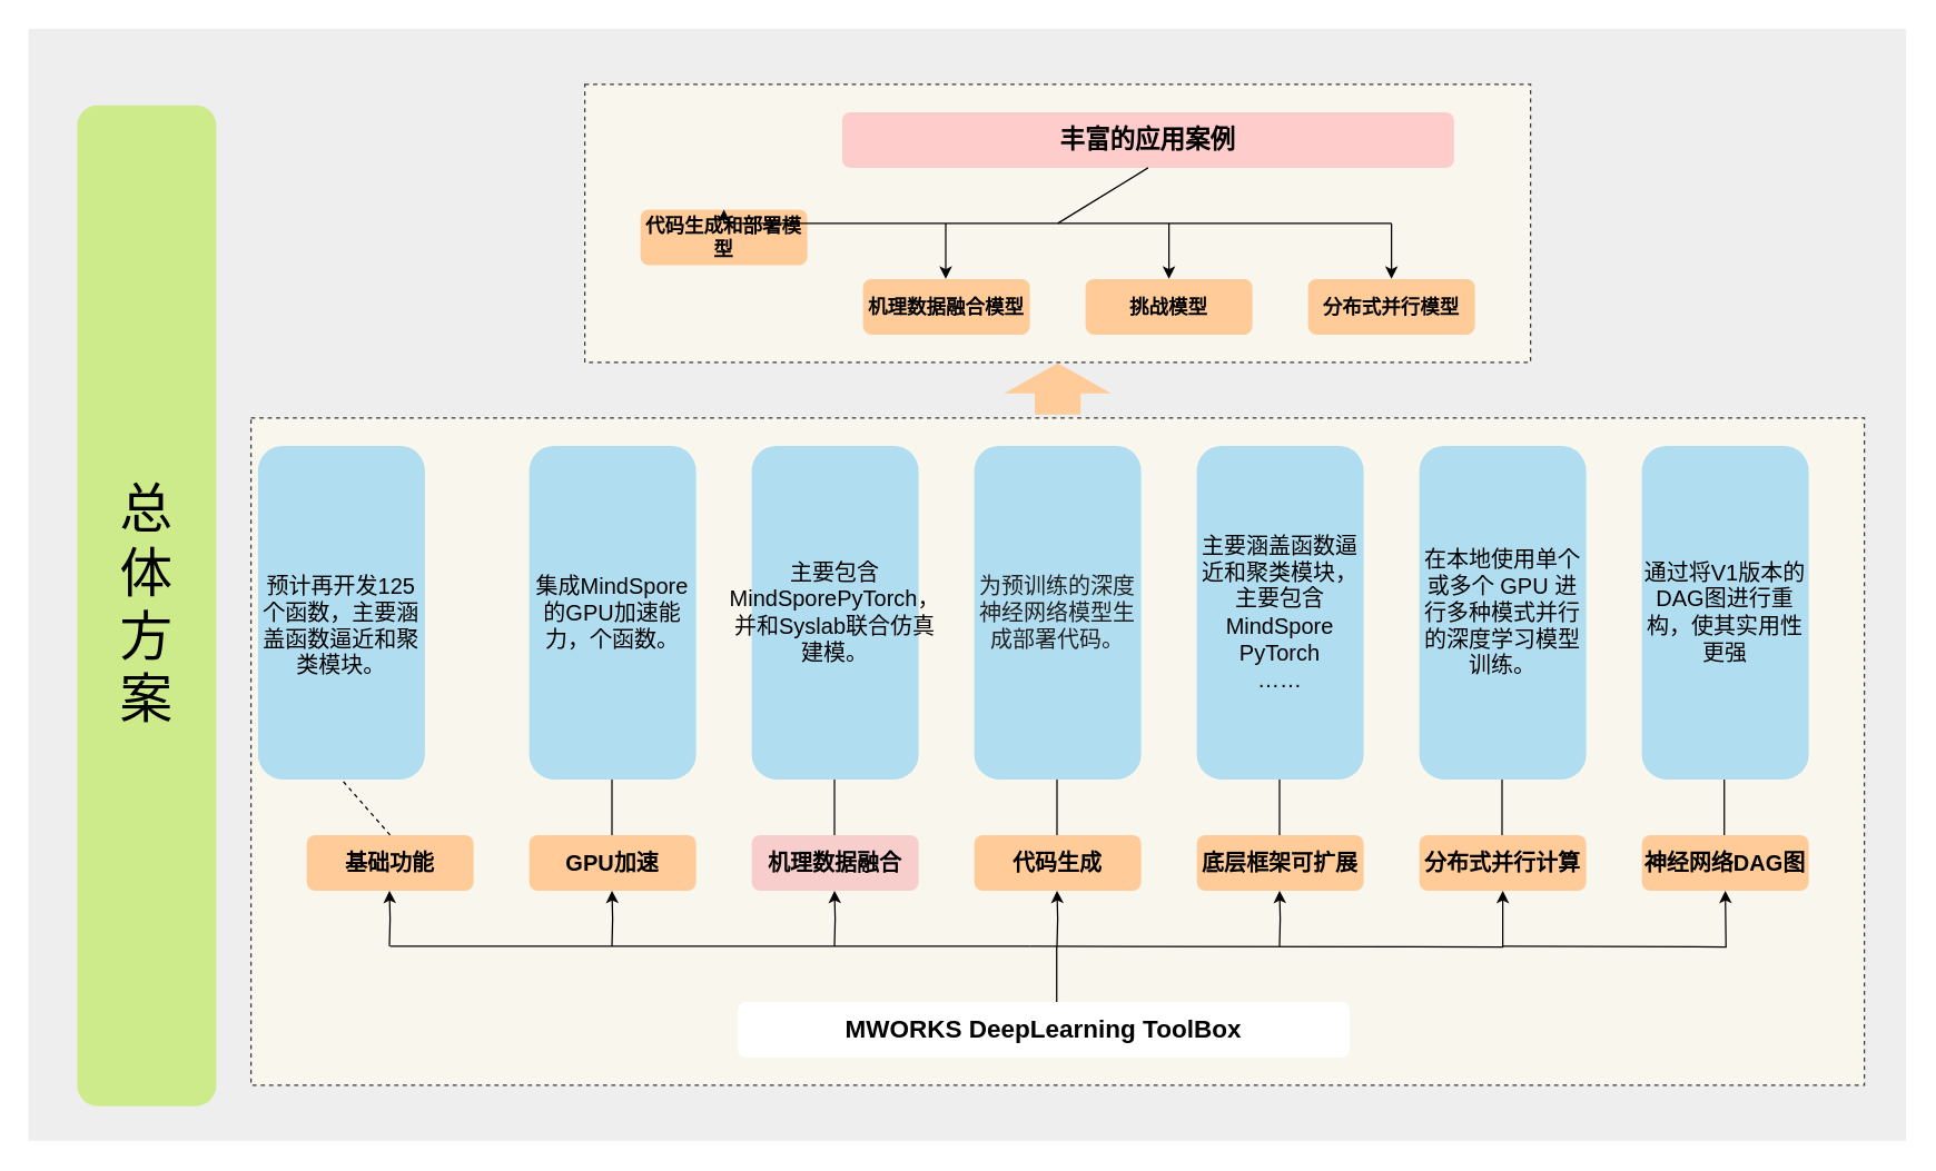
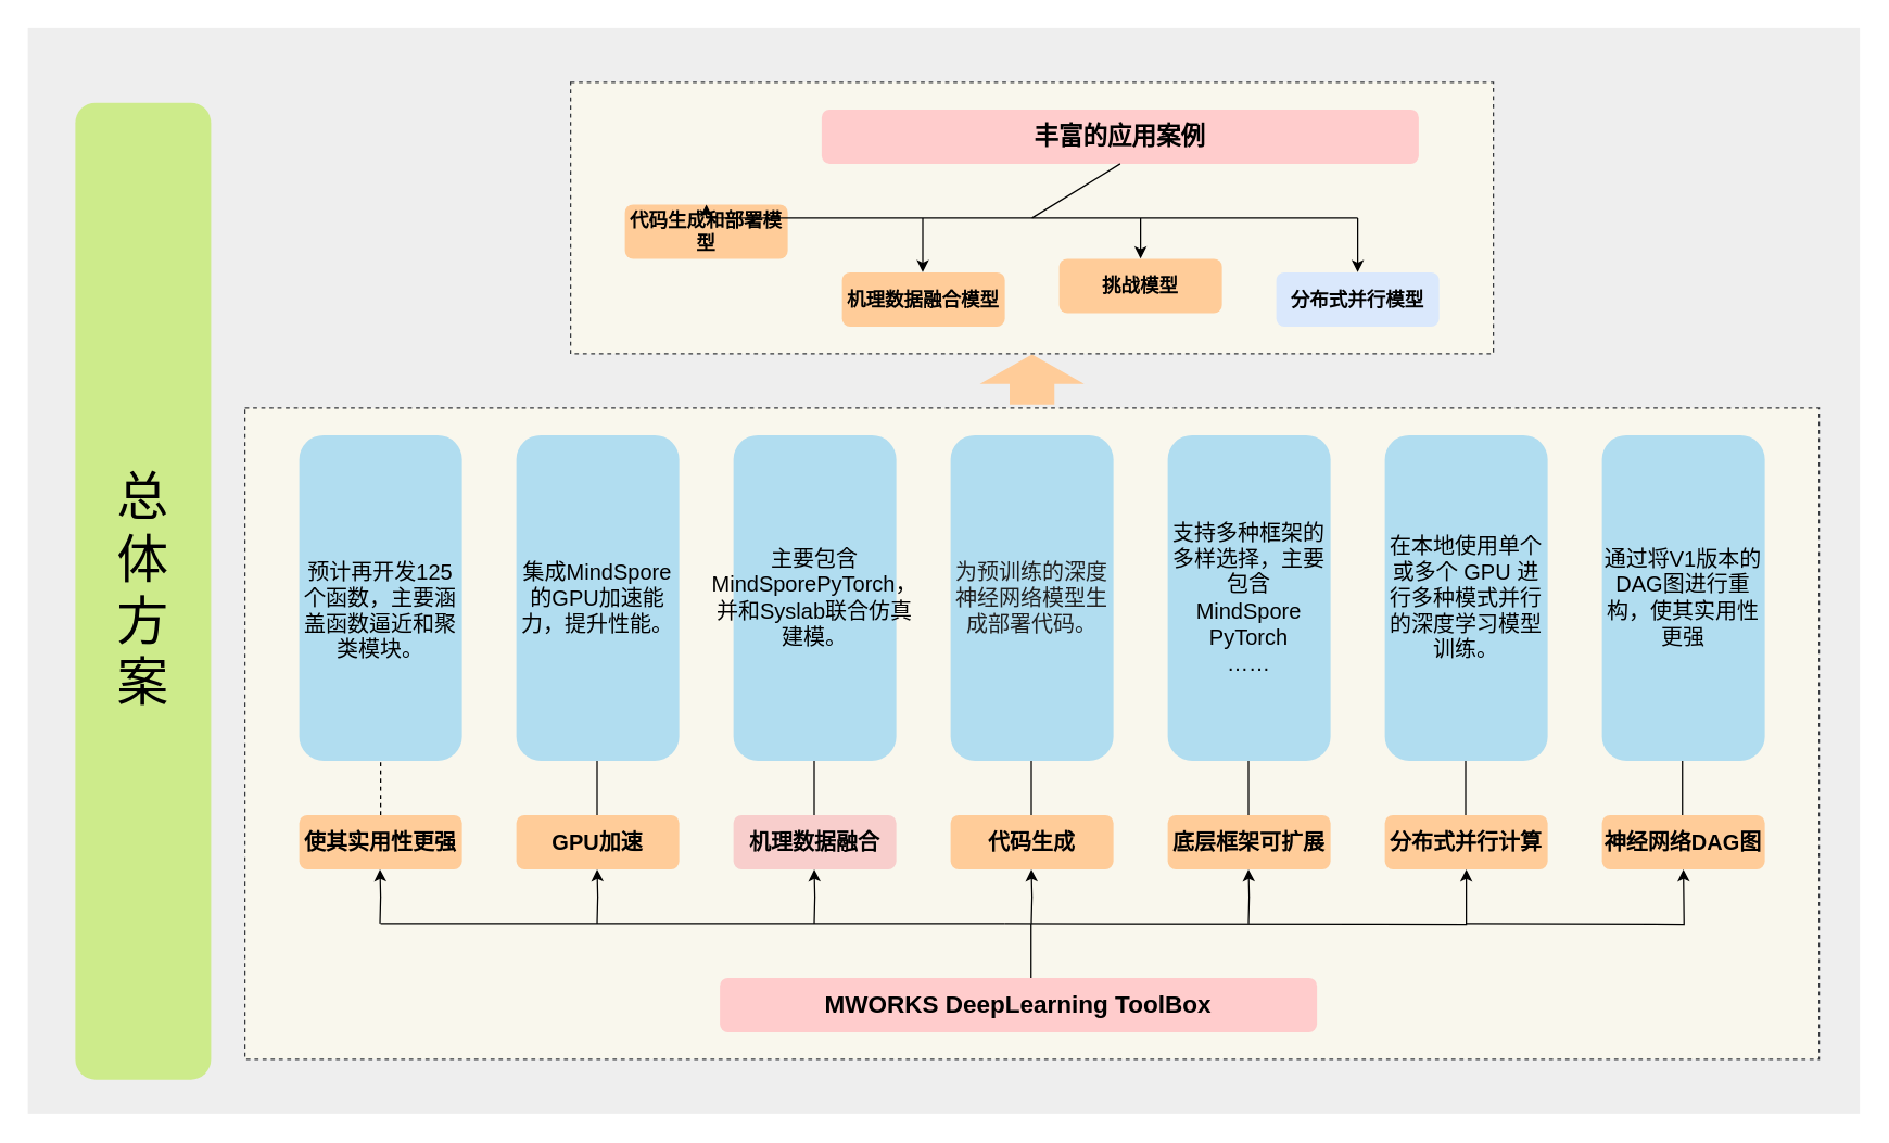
  <mxCell id="0" />
  <mxCell id="1" parent="0" />
  <mxCell id="2" value="" style="rounded=0;whiteSpace=wrap;html=1;strokeWidth=1;fillColor=#eeeeee;strokeColor=none;" parent="1" vertex="1"><mxGeometry x="20" y="20" width="1350" height="800" as="geometry" /></mxCell>
  <mxCell id="3" value="" style="rounded=0;whiteSpace=wrap;html=1;dashed=1;fillColor=#f9f7ed;strokeColor=#36393d;" parent="1" vertex="1"><mxGeometry x="180" y="300" width="1160" height="480" as="geometry" /></mxCell>
- <mxCell id="4" value="&lt;b&gt;MWORKS DeepLearning ToolBox&lt;/b&gt;" style="rounded=1;whiteSpace=wrap;html=1;fontSize=18;fillColor=#ffffff;strokeColor=none;" parent="1" vertex="1"><mxGeometry x="530" y="720" width="440" height="40" as="geometry" /></mxCell>
- <mxCell id="5" value="基础功能" style="rounded=1;whiteSpace=wrap;html=1;fontSize=16;fillColor=#ffcc99;strokeColor=none;fontStyle=1" parent="1" vertex="1"><mxGeometry x="220" y="600" width="120" height="40" as="geometry" /></mxCell>
+ <mxCell id="4" value="&lt;b&gt;MWORKS DeepLearning ToolBox&lt;/b&gt;" style="rounded=1;whiteSpace=wrap;html=1;fontSize=18;fillColor=#ffcccc;strokeColor=none;" parent="1" vertex="1"><mxGeometry x="530" y="720" width="440" height="40" as="geometry" /></mxCell>
+ <mxCell id="5" value="使其实用性更强" style="rounded=1;whiteSpace=wrap;html=1;fontSize=16;fillColor=#ffcc99;strokeColor=none;fontStyle=1" parent="1" vertex="1"><mxGeometry x="220" y="600" width="120" height="40" as="geometry" /></mxCell>
  <mxCell id="6" value="GPU加速" style="rounded=1;whiteSpace=wrap;html=1;fontSize=16;fillColor=#ffcc99;strokeColor=none;fontStyle=1" parent="1" vertex="1"><mxGeometry x="380" y="600" width="120" height="40" as="geometry" /></mxCell>
  <mxCell id="7" value="机理数据融合" style="rounded=1;whiteSpace=wrap;html=1;fontSize=16;fillColor=#f8cecc;strokeColor=none;fontStyle=1;" parent="1" vertex="1"><mxGeometry x="540" y="600" width="120" height="40" as="geometry" /></mxCell>
  <mxCell id="8" value="代码生成" style="rounded=1;whiteSpace=wrap;html=1;fontSize=16;fillColor=#ffcc99;strokeColor=none;fontStyle=1" parent="1" vertex="1"><mxGeometry x="700" y="600" width="120" height="40" as="geometry" /></mxCell>
  <mxCell id="9" value="底层框架可扩展" style="rounded=1;whiteSpace=wrap;html=1;fontSize=16;fillColor=#ffcc99;strokeColor=none;fontStyle=1" parent="1" vertex="1"><mxGeometry x="860" y="600" width="120" height="40" as="geometry" /></mxCell>
  <mxCell id="10" style="edgeStyle=orthogonalEdgeStyle;rounded=0;orthogonalLoop=1;jettySize=auto;html=1;" parent="1" target="11" edge="1"><mxGeometry relative="1" as="geometry"><mxPoint x="740" y="680" as="sourcePoint" /></mxGeometry></mxCell>
  <mxCell id="11" value="分布式并行计算" style="rounded=1;whiteSpace=wrap;html=1;fontSize=16;fillColor=#ffcc99;strokeColor=none;fontStyle=1" parent="1" vertex="1"><mxGeometry x="1020" y="600" width="120" height="40" as="geometry" /></mxCell>
  <mxCell id="12" value="" style="endArrow=none;html=1;" parent="1" edge="1"><mxGeometry width="50" height="50" relative="1" as="geometry"><mxPoint x="280" y="680" as="sourcePoint" /><mxPoint x="740" y="680" as="targetPoint" /><Array as="points" /></mxGeometry></mxCell>
  <mxCell id="13" style="edgeStyle=orthogonalEdgeStyle;rounded=0;orthogonalLoop=1;jettySize=auto;html=1;" parent="1" edge="1"><mxGeometry relative="1" as="geometry"><mxPoint x="279.5" y="640" as="targetPoint" /><mxPoint x="279.5" y="680" as="sourcePoint" /></mxGeometry></mxCell>
  <mxCell id="14" style="edgeStyle=orthogonalEdgeStyle;rounded=0;orthogonalLoop=1;jettySize=auto;html=1;" parent="1" edge="1"><mxGeometry relative="1" as="geometry"><mxPoint x="439.5" y="640" as="targetPoint" /><mxPoint x="439.5" y="680" as="sourcePoint" /></mxGeometry></mxCell>
  <mxCell id="15" style="edgeStyle=orthogonalEdgeStyle;rounded=0;orthogonalLoop=1;jettySize=auto;html=1;" parent="1" edge="1"><mxGeometry relative="1" as="geometry"><mxPoint x="599.5" y="640" as="targetPoint" /><mxPoint x="599.5" y="680" as="sourcePoint" /></mxGeometry></mxCell>
  <mxCell id="16" style="edgeStyle=orthogonalEdgeStyle;rounded=0;orthogonalLoop=1;jettySize=auto;html=1;" parent="1" edge="1"><mxGeometry relative="1" as="geometry"><mxPoint x="759.5" y="640" as="targetPoint" /><mxPoint x="759.5" y="680" as="sourcePoint" /></mxGeometry></mxCell>
  <mxCell id="17" style="edgeStyle=orthogonalEdgeStyle;rounded=0;orthogonalLoop=1;jettySize=auto;html=1;" parent="1" edge="1"><mxGeometry relative="1" as="geometry"><mxPoint x="919.5" y="640" as="targetPoint" /><mxPoint x="919.5" y="680" as="sourcePoint" /></mxGeometry></mxCell>
  <mxCell id="18" value="" style="endArrow=none;html=1;" parent="1" edge="1"><mxGeometry width="50" height="50" relative="1" as="geometry"><mxPoint x="759.29" y="720" as="sourcePoint" /><mxPoint x="759.29" y="680" as="targetPoint" /></mxGeometry></mxCell>
- <mxCell id="19" value="主要涵盖函数逼近和聚类模块，主要包含&lt;br style=&quot;font-size: 16px;&quot;&gt;MindSpore&lt;br style=&quot;font-size: 16px;&quot;&gt;PyTorch&lt;br style=&quot;font-size: 16px;&quot;&gt;……" style="rounded=1;whiteSpace=wrap;html=1;fontSize=16;fillColor=#b1ddf0;strokeColor=none;" parent="1" vertex="1"><mxGeometry x="860" y="320" width="120" height="240" as="geometry" /></mxCell>
- <mxCell id="20" value="&lt;br style=&quot;font-size: 16px;&quot;&gt;预计再开发125个函数，主要涵盖函数逼近和聚类模块。" style="rounded=1;whiteSpace=wrap;html=1;fontSize=16;fillColor=#b1ddf0;strokeColor=none;" parent="1" vertex="1"><mxGeometry x="185" y="320" width="120" height="240" as="geometry" /></mxCell>
- <mxCell id="21" value="集成MindSpore的GPU加速能力，个函数。" style="rounded=1;whiteSpace=wrap;html=1;fontSize=16;fillColor=#b1ddf0;strokeColor=none;" parent="1" vertex="1"><mxGeometry x="380" y="320" width="120" height="240" as="geometry" /></mxCell>
+ <mxCell id="19" value="支持多种框架的多样选择，主要包含&lt;br style=&quot;font-size: 16px;&quot;&gt;MindSpore&lt;br style=&quot;font-size: 16px;&quot;&gt;PyTorch&lt;br style=&quot;font-size: 16px;&quot;&gt;……" style="rounded=1;whiteSpace=wrap;html=1;fontSize=16;fillColor=#b1ddf0;strokeColor=none;" parent="1" vertex="1"><mxGeometry x="860" y="320" width="120" height="240" as="geometry" /></mxCell>
+ <mxCell id="20" value="&lt;br style=&quot;font-size: 16px;&quot;&gt;预计再开发125个函数，主要涵盖函数逼近和聚类模块。" style="rounded=1;whiteSpace=wrap;html=1;fontSize=16;fillColor=#b1ddf0;strokeColor=none;" parent="1" vertex="1"><mxGeometry x="220" y="320" width="120" height="240" as="geometry" /></mxCell>
+ <mxCell id="21" value="集成MindSpore的GPU加速能力，提升性能。" style="rounded=1;whiteSpace=wrap;html=1;fontSize=16;fillColor=#b1ddf0;strokeColor=none;" parent="1" vertex="1"><mxGeometry x="380" y="320" width="120" height="240" as="geometry" /></mxCell>
  <mxCell id="22" value="&lt;font style=&quot;font-size: 16px;&quot;&gt;主要包含MindSporePyTorch，并和Syslab联合仿真建模。&lt;/font&gt;" style="rounded=1;whiteSpace=wrap;html=1;fontSize=16;fillColor=#b1ddf0;strokeColor=none;" parent="1" vertex="1"><mxGeometry x="540" y="320" width="120" height="240" as="geometry" /></mxCell>
  <mxCell id="23" value="&lt;span style=&quot;color: rgb(33, 33, 33); font-family: &amp;quot;microsoft yahei&amp;quot;, &amp;quot;segoe ui&amp;quot;, arial, helvetica; font-size: 16px; white-space: normal;&quot;&gt;为预训练的深度神经网络模型生成部署代码。&lt;/span&gt;" style="rounded=1;whiteSpace=wrap;html=1;fontSize=16;fillColor=#b1ddf0;strokeColor=none;labelBackgroundColor=none;" parent="1" vertex="1"><mxGeometry x="700" y="320" width="120" height="240" as="geometry" /></mxCell>
  <mxCell id="24" value="&lt;span style=&quot;font-size: 16px; white-space: normal;&quot;&gt;在本地使用单个或多个 GPU 进行多种模式并行的深度学习模型训练。&lt;/span&gt;" style="rounded=1;whiteSpace=wrap;html=1;fillColor=#b1ddf0;strokeColor=none;labelBackgroundColor=none;fontSize=16;" parent="1" vertex="1"><mxGeometry x="1020" y="320" width="120" height="240" as="geometry" /></mxCell>
  <mxCell id="25" value="" style="endArrow=none;html=1;exitX=0.5;exitY=0;exitDx=0;exitDy=0;entryX=0.5;entryY=1;entryDx=0;entryDy=0;dashed=1;" parent="1" source="5" target="20" edge="1"><mxGeometry width="50" height="50" relative="1" as="geometry"><mxPoint x="250" y="600" as="sourcePoint" /><mxPoint x="300" y="550" as="targetPoint" /></mxGeometry></mxCell>
  <mxCell id="26" value="" style="endArrow=none;html=1;exitX=0.5;exitY=0;exitDx=0;exitDy=0;entryX=0.5;entryY=1;entryDx=0;entryDy=0;" parent="1" edge="1"><mxGeometry width="50" height="50" relative="1" as="geometry"><mxPoint x="439.5" y="600" as="sourcePoint" /><mxPoint x="439.5" y="560" as="targetPoint" /></mxGeometry></mxCell>
  <mxCell id="27" value="" style="endArrow=none;html=1;exitX=0.5;exitY=0;exitDx=0;exitDy=0;entryX=0.5;entryY=1;entryDx=0;entryDy=0;" parent="1" edge="1"><mxGeometry width="50" height="50" relative="1" as="geometry"><mxPoint x="599.5" y="600" as="sourcePoint" /><mxPoint x="599.5" y="560" as="targetPoint" /></mxGeometry></mxCell>
  <mxCell id="28" value="" style="endArrow=none;html=1;exitX=0.5;exitY=0;exitDx=0;exitDy=0;entryX=0.5;entryY=1;entryDx=0;entryDy=0;" parent="1" edge="1"><mxGeometry width="50" height="50" relative="1" as="geometry"><mxPoint x="759.5" y="600" as="sourcePoint" /><mxPoint x="759.5" y="560" as="targetPoint" /></mxGeometry></mxCell>
  <mxCell id="29" value="" style="endArrow=none;html=1;exitX=0.5;exitY=0;exitDx=0;exitDy=0;entryX=0.5;entryY=1;entryDx=0;entryDy=0;" parent="1" edge="1"><mxGeometry width="50" height="50" relative="1" as="geometry"><mxPoint x="919.5" y="600" as="sourcePoint" /><mxPoint x="919.5" y="560" as="targetPoint" /></mxGeometry></mxCell>
  <mxCell id="30" value="" style="endArrow=none;html=1;exitX=0.5;exitY=0;exitDx=0;exitDy=0;entryX=0.5;entryY=1;entryDx=0;entryDy=0;" parent="1" edge="1"><mxGeometry width="50" height="50" relative="1" as="geometry"><mxPoint x="1079.5" y="600" as="sourcePoint" /><mxPoint x="1079.5" y="560" as="targetPoint" /></mxGeometry></mxCell>
  <mxCell id="31" value="" style="shape=flexArrow;endArrow=classic;html=1;entryX=0.5;entryY=1;entryDx=0;entryDy=0;endWidth=43;endSize=6.93;width=33;fillColor=#ffcc99;strokeColor=none;" parent="1" target="37" edge="1"><mxGeometry width="50" height="50" relative="1" as="geometry"><mxPoint x="760" y="298" as="sourcePoint" /><mxPoint x="690" y="260" as="targetPoint" /></mxGeometry></mxCell>
  <mxCell id="32" value="总&lt;br&gt;体&lt;br style=&quot;font-size: 38px&quot;&gt;方&lt;br&gt;案" style="rounded=1;whiteSpace=wrap;html=1;strokeWidth=1;labelPosition=center;verticalLabelPosition=middle;align=center;verticalAlign=middle;labelBackgroundColor=none;fontSize=38;fillColor=#cdeb8b;strokeColor=none;" parent="1" vertex="1"><mxGeometry x="55" y="75" width="100" height="720" as="geometry" /></mxCell>
  <mxCell id="33" value="&lt;span style=&quot;font-size: 16px; white-space: normal;&quot;&gt;通过将V1版本的DAG图进行重构，使其实用性更强&lt;/span&gt;" style="rounded=1;whiteSpace=wrap;html=1;fillColor=#b1ddf0;strokeColor=none;labelBackgroundColor=none;fontSize=16;" vertex="1" parent="1"><mxGeometry x="1180" y="320" width="120" height="240" as="geometry" /></mxCell>
  <mxCell id="34" value="神经网络DAG图" style="rounded=1;whiteSpace=wrap;html=1;fontSize=16;fillColor=#ffcc99;strokeColor=none;fontStyle=1" vertex="1" parent="1"><mxGeometry x="1180" y="600" width="120" height="40" as="geometry" /></mxCell>
  <mxCell id="35" value="" style="endArrow=none;html=1;exitX=0.5;exitY=0;exitDx=0;exitDy=0;entryX=0.5;entryY=1;entryDx=0;entryDy=0;" edge="1" parent="1"><mxGeometry width="50" height="50" relative="1" as="geometry"><mxPoint x="1239.29" y="600" as="sourcePoint" /><mxPoint x="1239.29" y="560" as="targetPoint" /></mxGeometry></mxCell>
  <mxCell id="36" style="edgeStyle=orthogonalEdgeStyle;rounded=0;orthogonalLoop=1;jettySize=auto;html=1;" edge="1" parent="1"><mxGeometry relative="1" as="geometry"><mxPoint x="1080" y="680" as="sourcePoint" /><mxPoint x="1240" y="640" as="targetPoint" /></mxGeometry></mxCell>
  <mxCell id="37" value="" style="rounded=0;whiteSpace=wrap;html=1;dashed=1;fillColor=#f9f7ed;strokeColor=#36393d;" parent="1" vertex="1"><mxGeometry x="420" width="680" height="200" as="geometry" y="60" /></mxCell>
  <mxCell id="38" value="&lt;b&gt;丰富的应用案例&lt;/b&gt;" style="rounded=1;whiteSpace=wrap;html=1;fontSize=18;fillColor=#ffcccc;strokeColor=none;" parent="1" vertex="1"><mxGeometry x="605" y="80" width="440" height="40" as="geometry" /></mxCell>
  <mxCell id="39" value="代码生成和部署模型" style="rounded=1;whiteSpace=wrap;html=1;fontSize=14;fillColor=#ffcc99;strokeColor=none;fontStyle=1" parent="1" vertex="1"><mxGeometry x="460" y="150" width="120" height="40" as="geometry" /></mxCell>
  <mxCell id="40" value="机理数据融合模型" style="rounded=1;whiteSpace=wrap;html=1;fontSize=14;fillColor=#ffcc99;strokeColor=none;fontStyle=1" parent="1" vertex="1"><mxGeometry x="620" y="200" width="120" height="40" as="geometry" /></mxCell>
- <mxCell id="41" value="挑战模型" style="rounded=1;whiteSpace=wrap;html=1;fontSize=14;fillColor=#ffcc99;strokeColor=none;fontStyle=1" parent="1" vertex="1"><mxGeometry x="780" y="200" width="120" height="40" as="geometry" /></mxCell>
- <mxCell id="42" value="分布式并行模型" style="rounded=1;whiteSpace=wrap;html=1;fontSize=14;fillColor=#ffcc99;strokeColor=none;fontStyle=1" parent="1" vertex="1"><mxGeometry x="940" y="200" width="120" height="40" as="geometry" /></mxCell>
+ <mxCell id="41" value="挑战模型" style="rounded=1;whiteSpace=wrap;html=1;fontSize=14;fillColor=#ffcc99;strokeColor=none;fontStyle=1" parent="1" vertex="1"><mxGeometry x="780" y="190" width="120" height="40" as="geometry" /></mxCell>
+ <mxCell id="42" value="分布式并行模型" style="rounded=1;whiteSpace=wrap;html=1;fontSize=14;fillColor=#dae8fc;strokeColor=none;fontStyle=1;" parent="1" vertex="1"><mxGeometry x="940" y="200" width="120" height="40" as="geometry" /></mxCell>
  <mxCell id="43" value="" style="endArrow=none;html=1;entryX=0.5;entryY=1;entryDx=0;entryDy=0;" parent="1" target="38" edge="1"><mxGeometry width="50" height="50" relative="1" as="geometry"><mxPoint x="760" y="160" as="sourcePoint" /><mxPoint x="800" y="120" as="targetPoint" /></mxGeometry></mxCell>
  <mxCell id="44" value="" style="endArrow=none;html=1;" parent="1" edge="1"><mxGeometry width="50" height="50" relative="1" as="geometry"><mxPoint x="520" y="160" as="sourcePoint" /><mxPoint x="1000" y="160" as="targetPoint" /></mxGeometry></mxCell>
  <mxCell id="45" value="" style="endArrow=classic;html=1;entryX=0.5;entryY=0;entryDx=0;entryDy=0;" parent="1" target="39" edge="1"><mxGeometry width="50" height="50" relative="1" as="geometry"><mxPoint x="520" y="160" as="sourcePoint" /><mxPoint x="570" y="160" as="targetPoint" /></mxGeometry></mxCell>
  <mxCell id="46" value="" style="endArrow=classic;html=1;entryX=0.5;entryY=0;entryDx=0;entryDy=0;" parent="1" edge="1"><mxGeometry width="50" height="50" relative="1" as="geometry"><mxPoint x="679.5" y="160" as="sourcePoint" /><mxPoint x="679.5" y="200" as="targetPoint" /></mxGeometry></mxCell>
  <mxCell id="47" value="" style="endArrow=classic;html=1;entryX=0.5;entryY=0;entryDx=0;entryDy=0;" parent="1" target="41" edge="1"><mxGeometry width="50" height="50" relative="1" as="geometry"><mxPoint x="840" y="160" as="sourcePoint" /><mxPoint x="879.5" y="200" as="targetPoint" /><Array as="points"><mxPoint x="840" y="180" /></Array></mxGeometry></mxCell>
  <mxCell id="48" value="" style="endArrow=classic;html=1;entryX=0.5;entryY=0;entryDx=0;entryDy=0;" parent="1" target="42" edge="1"><mxGeometry width="50" height="50" relative="1" as="geometry"><mxPoint x="1000" y="160" as="sourcePoint" /><mxPoint x="1039.5" y="200" as="targetPoint" /></mxGeometry></mxCell>
